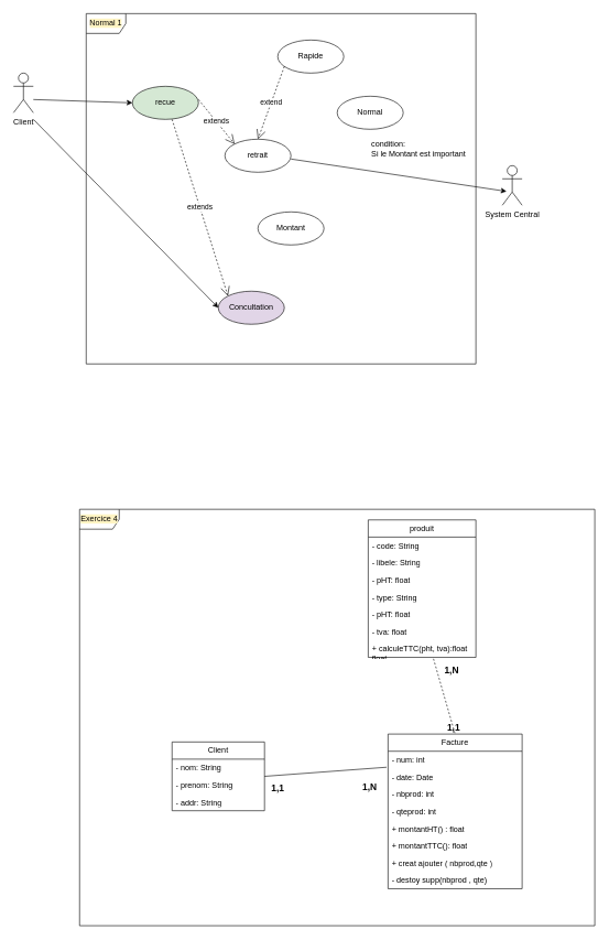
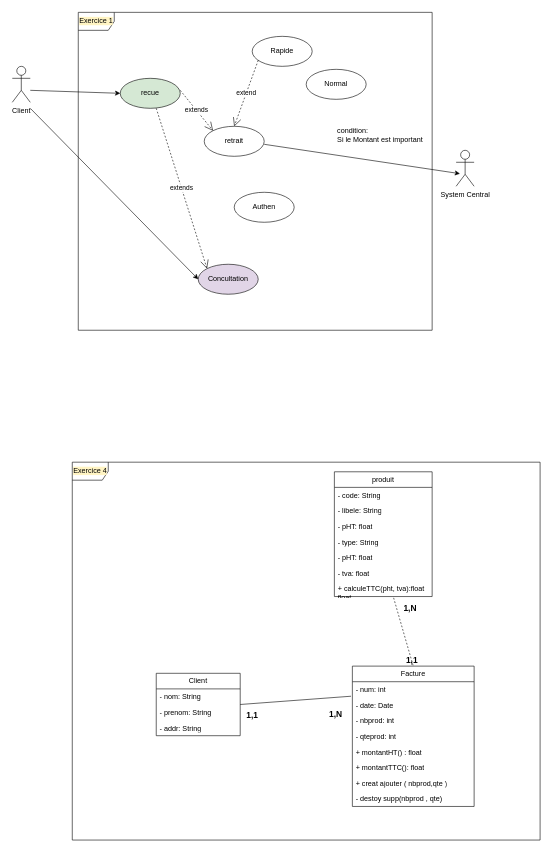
  <mxCell id="0" />
  <mxCell id="1" parent="0" />
- <mxCell id="2" value="&lt;span style=&quot;background-color: rgb(255, 244, 195);&quot;&gt;Normal 1&lt;/span&gt;" style="shape=umlFrame;whiteSpace=wrap;html=1;pointerEvents=0;" vertex="1" parent="1"><mxGeometry x="130" y="20" width="590" height="530" as="geometry" /></mxCell>
+ <mxCell id="2" value="&lt;span style=&quot;background-color: rgb(255, 244, 195);&quot;&gt;Exercice 1&lt;/span&gt;" style="shape=umlFrame;whiteSpace=wrap;html=1;pointerEvents=0;" vertex="1" parent="1"><mxGeometry x="130" y="20" width="590" height="530" as="geometry" /></mxCell>
  <mxCell id="3" value="Client" style="shape=umlActor;verticalLabelPosition=bottom;verticalAlign=top;html=1;" vertex="1" parent="1"><mxGeometry x="20" y="110" width="30" height="60" as="geometry" /></mxCell>
  <mxCell id="4" value="recue" style="ellipse;whiteSpace=wrap;html=1;fillColor=#d5e8d4;" vertex="1" parent="1"><mxGeometry x="200" y="130" width="100" height="50" as="geometry" /></mxCell>
  <mxCell id="5" value="retrait" style="ellipse;whiteSpace=wrap;html=1;" vertex="1" parent="1"><mxGeometry x="340" y="210" width="100" height="50" as="geometry" /></mxCell>
  <mxCell id="6" value="Concultation" style="ellipse;whiteSpace=wrap;html=1;fillColor=#e1d5e7;" vertex="1" parent="1"><mxGeometry x="330" y="440" width="100" height="50" as="geometry" /></mxCell>
  <mxCell id="7" value="Rapide" style="ellipse;whiteSpace=wrap;html=1;" vertex="1" parent="1"><mxGeometry x="420" y="60" width="100" height="50" as="geometry" /></mxCell>
- <mxCell id="8" value="Normal" style="ellipse;whiteSpace=wrap;html=1;" vertex="1" parent="1"><mxGeometry x="510" y="145" width="100" height="50" as="geometry" /></mxCell>
- <mxCell id="9" value="Montant" style="ellipse;whiteSpace=wrap;html=1;" vertex="1" parent="1"><mxGeometry x="390" y="320" width="100" height="50" as="geometry" /></mxCell>
+ <mxCell id="8" value="Normal" style="ellipse;whiteSpace=wrap;html=1;" vertex="1" parent="1"><mxGeometry x="510" y="115" width="100" height="50" as="geometry" /></mxCell>
+ <mxCell id="9" value="Authen" style="ellipse;whiteSpace=wrap;html=1;" vertex="1" parent="1"><mxGeometry x="390" y="320" width="100" height="50" as="geometry" /></mxCell>
  <mxCell id="10" value="extends" style="endArrow=open;endSize=12;dashed=1;html=1;rounded=0;entryX=0;entryY=0;entryDx=0;entryDy=0;" edge="1" parent="1" target="5"><mxGeometry width="160" relative="1" as="geometry"><mxPoint x="300" y="150" as="sourcePoint" /><mxPoint x="460" y="150" as="targetPoint" /></mxGeometry></mxCell>
  <mxCell id="11" value="extends" style="endArrow=open;endSize=12;dashed=1;html=1;rounded=0;entryX=0;entryY=0;entryDx=0;entryDy=0;" edge="1" parent="1" target="6"><mxGeometry width="160" relative="1" as="geometry"><mxPoint x="260" y="180" as="sourcePoint" /><mxPoint x="420" y="180" as="targetPoint" /></mxGeometry></mxCell>
  <mxCell id="12" value="System Central" style="shape=umlActor;verticalLabelPosition=bottom;verticalAlign=top;html=1;" vertex="1" parent="1"><mxGeometry x="760" y="250" width="30" height="60" as="geometry" /></mxCell>
  <mxCell id="13" value="extend" style="endArrow=open;endSize=12;dashed=1;html=1;rounded=0;entryX=0.5;entryY=0;entryDx=0;entryDy=0;" edge="1" parent="1" target="5"><mxGeometry width="160" relative="1" as="geometry"><mxPoint x="430" y="100" as="sourcePoint" /><mxPoint x="590" y="100" as="targetPoint" /></mxGeometry></mxCell>
  <mxCell id="14" value="condition:&amp;nbsp;&lt;br&gt;Si le Montant est important" style="text;html=1;strokeColor=none;fillColor=none;align=left;verticalAlign=middle;whiteSpace=wrap;rounded=0;" vertex="1" parent="1"><mxGeometry x="560" y="210" width="160" height="30" as="geometry" /></mxCell>
  <mxCell id="15" value="" style="endArrow=classic;html=1;rounded=0;entryX=0.213;entryY=0.65;entryDx=0;entryDy=0;entryPerimeter=0;" edge="1" parent="1" target="12"><mxGeometry width="50" height="50" relative="1" as="geometry"><mxPoint x="440" y="240" as="sourcePoint" /><mxPoint x="490" y="190" as="targetPoint" /></mxGeometry></mxCell>
  <mxCell id="16" value="" style="endArrow=classic;html=1;rounded=0;entryX=0;entryY=0.5;entryDx=0;entryDy=0;" edge="1" parent="1" target="4"><mxGeometry width="50" height="50" relative="1" as="geometry"><mxPoint x="50" y="150" as="sourcePoint" /><mxPoint x="376" y="199" as="targetPoint" /></mxGeometry></mxCell>
  <mxCell id="17" value="" style="endArrow=classic;html=1;rounded=0;entryX=0;entryY=0.5;entryDx=0;entryDy=0;" edge="1" parent="1" target="6"><mxGeometry width="50" height="50" relative="1" as="geometry"><mxPoint x="50" y="180" as="sourcePoint" /><mxPoint x="200" y="185" as="targetPoint" /></mxGeometry></mxCell>
  <mxCell id="18" value="&lt;span style=&quot;background-color: rgb(255, 244, 195);&quot;&gt;Exercice 4&lt;/span&gt;" style="shape=umlFrame;whiteSpace=wrap;html=1;pointerEvents=0;" vertex="1" parent="1"><mxGeometry x="120" y="770" width="780" height="630" as="geometry" /></mxCell>
  <mxCell id="19" value="Client" style="swimlane;fontStyle=0;childLayout=stackLayout;horizontal=1;startSize=26;fillColor=none;horizontalStack=0;resizeParent=1;resizeParentMax=0;resizeLast=0;collapsible=1;marginBottom=0;whiteSpace=wrap;html=1;" vertex="1" parent="1"><mxGeometry x="260" y="1122" width="140" height="104" as="geometry" /></mxCell>
  <mxCell id="20" value="- nom: String" style="text;strokeColor=none;fillColor=none;align=left;verticalAlign=top;spacingLeft=4;spacingRight=4;overflow=hidden;rotatable=0;points=[[0,0.5],[1,0.5]];portConstraint=eastwest;whiteSpace=wrap;html=1;" vertex="1" parent="19"><mxGeometry y="26" width="140" height="26" as="geometry" /></mxCell>
  <mxCell id="21" value="- prenom: String" style="text;strokeColor=none;fillColor=none;align=left;verticalAlign=top;spacingLeft=4;spacingRight=4;overflow=hidden;rotatable=0;points=[[0,0.5],[1,0.5]];portConstraint=eastwest;whiteSpace=wrap;html=1;" vertex="1" parent="19"><mxGeometry y="52" width="140" height="26" as="geometry" /></mxCell>
  <mxCell id="22" value="- addr: String" style="text;strokeColor=none;fillColor=none;align=left;verticalAlign=top;spacingLeft=4;spacingRight=4;overflow=hidden;rotatable=0;points=[[0,0.5],[1,0.5]];portConstraint=eastwest;whiteSpace=wrap;html=1;" vertex="1" parent="19"><mxGeometry y="78" width="140" height="26" as="geometry" /></mxCell>
  <mxCell id="23" value="produit" style="swimlane;fontStyle=0;childLayout=stackLayout;horizontal=1;startSize=26;fillColor=none;horizontalStack=0;resizeParent=1;resizeParentMax=0;resizeLast=0;collapsible=1;marginBottom=0;whiteSpace=wrap;html=1;" vertex="1" parent="1"><mxGeometry x="557" y="786" width="163" height="208" as="geometry" /></mxCell>
  <mxCell id="24" value="- code: String" style="text;strokeColor=none;fillColor=none;align=left;verticalAlign=top;spacingLeft=4;spacingRight=4;overflow=hidden;rotatable=0;points=[[0,0.5],[1,0.5]];portConstraint=eastwest;whiteSpace=wrap;html=1;" vertex="1" parent="23"><mxGeometry y="26" width="163" height="26" as="geometry" /></mxCell>
  <mxCell id="25" value="- libele: String" style="text;strokeColor=none;fillColor=none;align=left;verticalAlign=top;spacingLeft=4;spacingRight=4;overflow=hidden;rotatable=0;points=[[0,0.5],[1,0.5]];portConstraint=eastwest;whiteSpace=wrap;html=1;" vertex="1" parent="23"><mxGeometry y="52" width="163" height="26" as="geometry" /></mxCell>
  <mxCell id="26" value="- pHT: float" style="text;strokeColor=none;fillColor=none;align=left;verticalAlign=top;spacingLeft=4;spacingRight=4;overflow=hidden;rotatable=0;points=[[0,0.5],[1,0.5]];portConstraint=eastwest;whiteSpace=wrap;html=1;" vertex="1" parent="23"><mxGeometry y="78" width="163" height="26" as="geometry" /></mxCell>
  <mxCell id="27" value="- type: String" style="text;strokeColor=none;fillColor=none;align=left;verticalAlign=top;spacingLeft=4;spacingRight=4;overflow=hidden;rotatable=0;points=[[0,0.5],[1,0.5]];portConstraint=eastwest;whiteSpace=wrap;html=1;" vertex="1" parent="23"><mxGeometry y="104" width="163" height="26" as="geometry" /></mxCell>
  <mxCell id="28" value="- pHT: float" style="text;strokeColor=none;fillColor=none;align=left;verticalAlign=top;spacingLeft=4;spacingRight=4;overflow=hidden;rotatable=0;points=[[0,0.5],[1,0.5]];portConstraint=eastwest;whiteSpace=wrap;html=1;" vertex="1" parent="23"><mxGeometry y="130" width="163" height="26" as="geometry" /></mxCell>
  <mxCell id="29" value="- tva: float" style="text;strokeColor=none;fillColor=none;align=left;verticalAlign=top;spacingLeft=4;spacingRight=4;overflow=hidden;rotatable=0;points=[[0,0.5],[1,0.5]];portConstraint=eastwest;whiteSpace=wrap;html=1;" vertex="1" parent="23"><mxGeometry y="156" width="163" height="26" as="geometry" /></mxCell>
  <mxCell id="30" value="+ calculeTTC(pht, tva):float float" style="text;strokeColor=none;fillColor=none;align=left;verticalAlign=top;spacingLeft=4;spacingRight=4;overflow=hidden;rotatable=0;points=[[0,0.5],[1,0.5]];portConstraint=eastwest;whiteSpace=wrap;html=1;" vertex="1" parent="23"><mxGeometry y="182" width="163" height="26" as="geometry" /></mxCell>
  <mxCell id="31" value="Facture" style="swimlane;fontStyle=0;childLayout=stackLayout;horizontal=1;startSize=26;fillColor=none;horizontalStack=0;resizeParent=1;resizeParentMax=0;resizeLast=0;collapsible=1;marginBottom=0;whiteSpace=wrap;html=1;" vertex="1" parent="1"><mxGeometry x="587" y="1110" width="203" height="234" as="geometry" /></mxCell>
  <mxCell id="32" value="- num: int" style="text;strokeColor=none;fillColor=none;align=left;verticalAlign=top;spacingLeft=4;spacingRight=4;overflow=hidden;rotatable=0;points=[[0,0.5],[1,0.5]];portConstraint=eastwest;whiteSpace=wrap;html=1;" vertex="1" parent="31"><mxGeometry y="26" width="203" height="26" as="geometry" /></mxCell>
  <mxCell id="33" value="- date: Date" style="text;strokeColor=none;fillColor=none;align=left;verticalAlign=top;spacingLeft=4;spacingRight=4;overflow=hidden;rotatable=0;points=[[0,0.5],[1,0.5]];portConstraint=eastwest;whiteSpace=wrap;html=1;" vertex="1" parent="31"><mxGeometry y="52" width="203" height="26" as="geometry" /></mxCell>
  <mxCell id="34" value="- nbprod: int" style="text;strokeColor=none;fillColor=none;align=left;verticalAlign=top;spacingLeft=4;spacingRight=4;overflow=hidden;rotatable=0;points=[[0,0.5],[1,0.5]];portConstraint=eastwest;whiteSpace=wrap;html=1;" vertex="1" parent="31"><mxGeometry y="78" width="203" height="26" as="geometry" /></mxCell>
  <mxCell id="35" value="- qteprod: int" style="text;strokeColor=none;fillColor=none;align=left;verticalAlign=top;spacingLeft=4;spacingRight=4;overflow=hidden;rotatable=0;points=[[0,0.5],[1,0.5]];portConstraint=eastwest;whiteSpace=wrap;html=1;" vertex="1" parent="31"><mxGeometry y="104" width="203" height="26" as="geometry" /></mxCell>
  <mxCell id="36" value="+ montantHT() : float" style="text;strokeColor=none;fillColor=none;align=left;verticalAlign=top;spacingLeft=4;spacingRight=4;overflow=hidden;rotatable=0;points=[[0,0.5],[1,0.5]];portConstraint=eastwest;whiteSpace=wrap;html=1;" vertex="1" parent="31"><mxGeometry y="130" width="203" height="26" as="geometry" /></mxCell>
  <mxCell id="37" value="+ montantTTC(): float" style="text;strokeColor=none;fillColor=none;align=left;verticalAlign=top;spacingLeft=4;spacingRight=4;overflow=hidden;rotatable=0;points=[[0,0.5],[1,0.5]];portConstraint=eastwest;whiteSpace=wrap;html=1;" vertex="1" parent="31"><mxGeometry y="156" width="203" height="26" as="geometry" /></mxCell>
  <mxCell id="38" value="+ creat ajouter ( nbprod,qte )" style="text;strokeColor=none;fillColor=none;align=left;verticalAlign=top;spacingLeft=4;spacingRight=4;overflow=hidden;rotatable=0;points=[[0,0.5],[1,0.5]];portConstraint=eastwest;whiteSpace=wrap;html=1;" vertex="1" parent="31"><mxGeometry y="182" width="203" height="26" as="geometry" /></mxCell>
  <mxCell id="39" value="- destoy supp(nbprod , qte)" style="text;strokeColor=none;fillColor=none;align=left;verticalAlign=top;spacingLeft=4;spacingRight=4;overflow=hidden;rotatable=0;points=[[0,0.5],[1,0.5]];portConstraint=eastwest;whiteSpace=wrap;html=1;" vertex="1" parent="31"><mxGeometry y="208" width="203" height="26" as="geometry" /></mxCell>
  <mxCell id="40" value="" style="endArrow=none;html=1;rounded=0;entryX=0.5;entryY=0;entryDx=0;entryDy=0;exitX=0.606;exitY=1.085;exitDx=0;exitDy=0;exitPerimeter=0;dashed=1;" edge="1" parent="1" source="30" target="31"><mxGeometry width="50" height="50" relative="1" as="geometry"><mxPoint x="630" y="990" as="sourcePoint" /><mxPoint x="450" y="870" as="targetPoint" /></mxGeometry></mxCell>
  <mxCell id="41" value="" style="endArrow=none;html=1;rounded=0;entryX=-0.011;entryY=-0.069;entryDx=0;entryDy=0;exitX=1;exitY=0.5;exitDx=0;exitDy=0;entryPerimeter=0;" edge="1" parent="1" source="19" target="33"><mxGeometry width="50" height="50" relative="1" as="geometry"><mxPoint x="500" y="940" as="sourcePoint" /><mxPoint x="500" y="1118" as="targetPoint" /></mxGeometry></mxCell>
  <mxCell id="42" value="&lt;span style=&quot;font-size: 14px;&quot;&gt;1,1&lt;/span&gt;" style="text;align=center;fontStyle=1;verticalAlign=middle;spacingLeft=3;spacingRight=3;strokeColor=none;rotatable=0;points=[[0,0.5],[1,0.5]];portConstraint=eastwest;html=1;" vertex="1" parent="1"><mxGeometry x="405" y="1179" width="30" height="26" as="geometry" /></mxCell>
  <mxCell id="43" value="&lt;span style=&quot;font-size: 14px;&quot;&gt;1,N&lt;/span&gt;" style="text;align=center;fontStyle=1;verticalAlign=middle;spacingLeft=3;spacingRight=3;strokeColor=none;rotatable=0;points=[[0,0.5],[1,0.5]];portConstraint=eastwest;html=1;" vertex="1" parent="1"><mxGeometry x="539" y="1177" width="40" height="26" as="geometry" /></mxCell>
  <mxCell id="44" value="&lt;span style=&quot;font-size: 14px;&quot;&gt;1,N&lt;/span&gt;" style="text;align=center;fontStyle=1;verticalAlign=middle;spacingLeft=3;spacingRight=3;strokeColor=none;rotatable=0;points=[[0,0.5],[1,0.5]];portConstraint=eastwest;html=1;" vertex="1" parent="1"><mxGeometry x="663" y="1000" width="40" height="26" as="geometry" /></mxCell>
  <mxCell id="45" value="&lt;span style=&quot;font-size: 14px;&quot;&gt;1,1&lt;/span&gt;" style="text;align=center;fontStyle=1;verticalAlign=middle;spacingLeft=3;spacingRight=3;strokeColor=none;rotatable=0;points=[[0,0.5],[1,0.5]];portConstraint=eastwest;html=1;" vertex="1" parent="1"><mxGeometry x="671" y="1088" width="30" height="26" as="geometry" /></mxCell>
